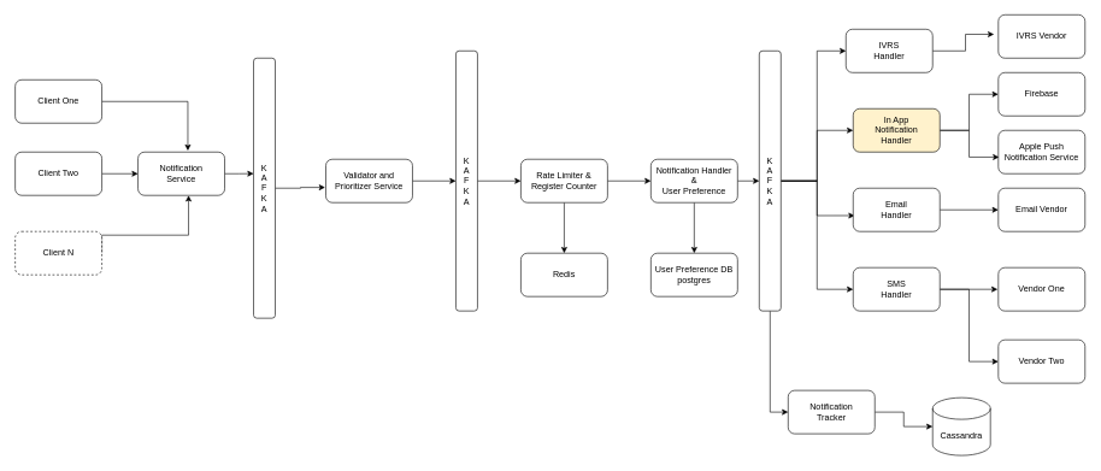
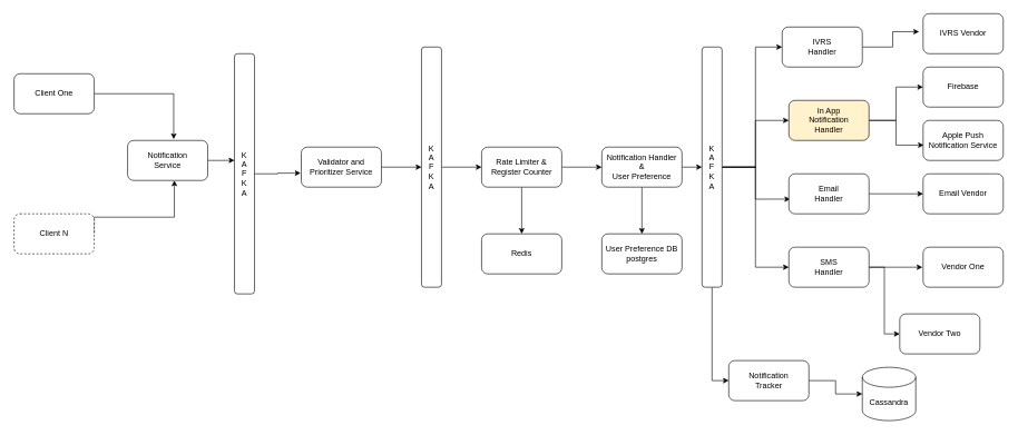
  <mxCell id="0" />
  <mxCell id="1" parent="0" />
  <mxCell id="2" style="edgeStyle=orthogonalEdgeStyle;rounded=0;orthogonalLoop=1;jettySize=auto;html=1;exitX=1;exitY=0.5;exitDx=0;exitDy=0;entryX=0.575;entryY=-0.033;entryDx=0;entryDy=0;entryPerimeter=0;" edge="1" parent="1" source="3" target="9"><mxGeometry relative="1" as="geometry" /></mxCell>
  <mxCell id="3" value="Client One" style="rounded=1;whiteSpace=wrap;html=1;" vertex="1" parent="1"><mxGeometry x="20" y="110" width="120" height="60" as="geometry" /></mxCell>
- <mxCell id="4" style="edgeStyle=orthogonalEdgeStyle;rounded=0;orthogonalLoop=1;jettySize=auto;html=1;exitX=1;exitY=0.5;exitDx=0;exitDy=0;entryX=0;entryY=0.5;entryDx=0;entryDy=0;" edge="1" parent="1" source="5" target="9"><mxGeometry relative="1" as="geometry" /></mxCell>
- <mxCell id="5" value="Client Two" style="rounded=1;whiteSpace=wrap;html=1;" vertex="1" parent="1"><mxGeometry x="20" y="210" width="120" height="60" as="geometry" /></mxCell>
  <mxCell id="6" style="edgeStyle=orthogonalEdgeStyle;rounded=0;orthogonalLoop=1;jettySize=auto;html=1;exitX=1;exitY=0.5;exitDx=0;exitDy=0;" edge="1" parent="1" source="7" target="9"><mxGeometry relative="1" as="geometry"><Array as="points"><mxPoint y="325" x="260" /></Array></mxGeometry></mxCell>
  <mxCell id="7" value="Client N" style="rounded=1;whiteSpace=wrap;html=1;dashed=1;" vertex="1" parent="1"><mxGeometry x="20" y="320" width="120" height="60" as="geometry" /></mxCell>
  <mxCell id="8" style="edgeStyle=orthogonalEdgeStyle;rounded=0;orthogonalLoop=1;jettySize=auto;html=1;exitX=1;exitY=0.5;exitDx=0;exitDy=0;entryX=0;entryY=0.444;entryDx=0;entryDy=0;entryPerimeter=0;" edge="1" parent="1" source="9" target="11"><mxGeometry relative="1" as="geometry" /></mxCell>
  <mxCell id="9" value="Notification &lt;br&gt;Service" style="rounded=1;whiteSpace=wrap;html=1;" vertex="1" parent="1"><mxGeometry x="190" y="210" width="120" height="60" as="geometry" /></mxCell>
  <mxCell id="10" style="edgeStyle=orthogonalEdgeStyle;rounded=0;orthogonalLoop=1;jettySize=auto;html=1;exitX=1;exitY=0.5;exitDx=0;exitDy=0;entryX=-0.008;entryY=0.65;entryDx=0;entryDy=0;entryPerimeter=0;" edge="1" parent="1" source="11" target="13"><mxGeometry relative="1" as="geometry" /></mxCell>
  <mxCell id="11" value="K&lt;br&gt;A&lt;br&gt;F&lt;br&gt;K&lt;br&gt;A" style="rounded=1;whiteSpace=wrap;html=1;" vertex="1" parent="1"><mxGeometry x="350" y="80" width="30" height="360" as="geometry" /></mxCell>
  <mxCell id="12" style="edgeStyle=orthogonalEdgeStyle;rounded=0;orthogonalLoop=1;jettySize=auto;html=1;exitX=1;exitY=0.5;exitDx=0;exitDy=0;entryX=0;entryY=0.5;entryDx=0;entryDy=0;" edge="1" parent="1" source="13" target="15"><mxGeometry relative="1" as="geometry" /></mxCell>
  <mxCell id="13" value="Validator and Prioritizer Service" style="rounded=1;whiteSpace=wrap;html=1;" vertex="1" parent="1"><mxGeometry x="450" y="220" width="120" height="60" as="geometry" /></mxCell>
  <mxCell id="14" style="edgeStyle=orthogonalEdgeStyle;rounded=0;orthogonalLoop=1;jettySize=auto;html=1;exitX=1;exitY=0.5;exitDx=0;exitDy=0;entryX=0;entryY=0.5;entryDx=0;entryDy=0;" edge="1" parent="1" source="15" target="18"><mxGeometry relative="1" as="geometry" /></mxCell>
  <mxCell id="15" value="K&lt;br&gt;A&lt;br&gt;F&lt;br&gt;K&lt;br&gt;A" style="rounded=1;whiteSpace=wrap;html=1;" vertex="1" parent="1"><mxGeometry x="630" y="70" width="30" height="360" as="geometry" /></mxCell>
  <mxCell id="16" style="edgeStyle=orthogonalEdgeStyle;rounded=0;orthogonalLoop=1;jettySize=auto;html=1;exitX=0.5;exitY=1;exitDx=0;exitDy=0;" edge="1" parent="1" source="18" target="19"><mxGeometry relative="1" as="geometry" /></mxCell>
  <mxCell id="17" style="edgeStyle=orthogonalEdgeStyle;rounded=0;orthogonalLoop=1;jettySize=auto;html=1;exitX=1;exitY=0.5;exitDx=0;exitDy=0;entryX=0;entryY=0.5;entryDx=0;entryDy=0;" edge="1" parent="1" source="18" target="22"><mxGeometry relative="1" as="geometry" /></mxCell>
  <mxCell id="18" value="Rate Limiter &amp;amp; Register Counter" style="rounded=1;whiteSpace=wrap;html=1;" vertex="1" parent="1"><mxGeometry x="720" y="220" width="120" height="60" as="geometry" /></mxCell>
  <mxCell id="19" value="Redis" style="rounded=1;whiteSpace=wrap;html=1;" vertex="1" parent="1"><mxGeometry x="720" y="350" width="120" height="60" as="geometry" /></mxCell>
  <mxCell id="20" style="edgeStyle=orthogonalEdgeStyle;rounded=0;orthogonalLoop=1;jettySize=auto;html=1;exitX=0.5;exitY=1;exitDx=0;exitDy=0;entryX=0.5;entryY=0;entryDx=0;entryDy=0;" edge="1" parent="1" source="22" target="23"><mxGeometry relative="1" as="geometry" /></mxCell>
  <mxCell id="21" style="edgeStyle=orthogonalEdgeStyle;rounded=0;orthogonalLoop=1;jettySize=auto;html=1;exitX=1;exitY=0.5;exitDx=0;exitDy=0;entryX=0;entryY=0.5;entryDx=0;entryDy=0;" edge="1" parent="1" source="22" target="29"><mxGeometry relative="1" as="geometry" /></mxCell>
  <mxCell id="22" value="Notification Handler &lt;br&gt;&amp;amp;&lt;br&gt;User Preference" style="rounded=1;whiteSpace=wrap;html=1;" vertex="1" parent="1"><mxGeometry x="900" y="220" width="120" height="60" as="geometry" /></mxCell>
  <mxCell id="23" value="User Preference DB&lt;br&gt;postgres" style="rounded=1;whiteSpace=wrap;html=1;" vertex="1" parent="1"><mxGeometry x="900" y="350" width="120" height="60" as="geometry" /></mxCell>
  <mxCell id="24" style="edgeStyle=orthogonalEdgeStyle;rounded=0;orthogonalLoop=1;jettySize=auto;html=1;exitX=1;exitY=0.5;exitDx=0;exitDy=0;entryX=0;entryY=0.5;entryDx=0;entryDy=0;" edge="1" parent="1" source="29" target="31"><mxGeometry relative="1" as="geometry"><Array as="points"><mxPoint x="1130" y="250" /><mxPoint x="1130" y="70" /></Array></mxGeometry></mxCell>
  <mxCell id="25" style="edgeStyle=orthogonalEdgeStyle;rounded=0;orthogonalLoop=1;jettySize=auto;html=1;exitX=1;exitY=0.5;exitDx=0;exitDy=0;entryX=0;entryY=0.5;entryDx=0;entryDy=0;" edge="1" parent="1" source="29" target="34"><mxGeometry relative="1" as="geometry" /></mxCell>
  <mxCell id="26" style="edgeStyle=orthogonalEdgeStyle;rounded=0;orthogonalLoop=1;jettySize=auto;html=1;exitX=1;exitY=0.5;exitDx=0;exitDy=0;entryX=0.017;entryY=0.633;entryDx=0;entryDy=0;entryPerimeter=0;" edge="1" parent="1" source="29" target="36"><mxGeometry relative="1" as="geometry" /></mxCell>
  <mxCell id="27" style="edgeStyle=orthogonalEdgeStyle;rounded=0;orthogonalLoop=1;jettySize=auto;html=1;exitX=1;exitY=0.5;exitDx=0;exitDy=0;entryX=0;entryY=0.5;entryDx=0;entryDy=0;" edge="1" parent="1" source="29" target="39"><mxGeometry relative="1" as="geometry" /></mxCell>
  <mxCell id="28" style="edgeStyle=orthogonalEdgeStyle;rounded=0;orthogonalLoop=1;jettySize=auto;html=1;exitX=0.5;exitY=1;exitDx=0;exitDy=0;entryX=0;entryY=0.5;entryDx=0;entryDy=0;" edge="1" parent="1" source="29" target="47"><mxGeometry relative="1" as="geometry" /></mxCell>
  <mxCell id="29" value="K&lt;br&gt;A&lt;br&gt;F&lt;br&gt;K&lt;br&gt;A" style="rounded=1;whiteSpace=wrap;html=1;" vertex="1" parent="1"><mxGeometry x="1050" y="70" width="30" height="360" as="geometry" /></mxCell>
  <mxCell id="30" style="edgeStyle=orthogonalEdgeStyle;rounded=0;orthogonalLoop=1;jettySize=auto;html=1;entryX=-0.05;entryY=0.45;entryDx=0;entryDy=0;entryPerimeter=0;" edge="1" parent="1" source="31" target="45"><mxGeometry relative="1" as="geometry" /></mxCell>
  <mxCell id="31" value="IVRS&lt;br&gt;Handler" style="rounded=1;whiteSpace=wrap;html=1;" vertex="1" parent="1"><mxGeometry x="1170" y="40" width="120" height="60" as="geometry" /></mxCell>
  <mxCell id="32" style="edgeStyle=orthogonalEdgeStyle;rounded=0;orthogonalLoop=1;jettySize=auto;html=1;exitX=1;exitY=0.5;exitDx=0;exitDy=0;entryX=0;entryY=0.5;entryDx=0;entryDy=0;" edge="1" parent="1" source="34" target="44"><mxGeometry relative="1" as="geometry" /></mxCell>
  <mxCell id="33" style="edgeStyle=orthogonalEdgeStyle;rounded=0;orthogonalLoop=1;jettySize=auto;html=1;exitX=1;exitY=0.5;exitDx=0;exitDy=0;entryX=0.008;entryY=0.617;entryDx=0;entryDy=0;entryPerimeter=0;" edge="1" parent="1" source="34" target="43"><mxGeometry relative="1" as="geometry" /></mxCell>
  <mxCell id="34" value="In App&lt;br&gt;Notification&lt;br&gt;Handler" style="rounded=1;whiteSpace=wrap;html=1;fillColor=#fff2cc;" vertex="1" parent="1"><mxGeometry x="1180" y="150" width="120" height="60" as="geometry" /></mxCell>
  <mxCell id="35" style="edgeStyle=orthogonalEdgeStyle;rounded=0;orthogonalLoop=1;jettySize=auto;html=1;exitX=1;exitY=0.5;exitDx=0;exitDy=0;entryX=0;entryY=0.5;entryDx=0;entryDy=0;" edge="1" parent="1" source="36" target="42"><mxGeometry relative="1" as="geometry" /></mxCell>
  <mxCell id="36" value="Email&lt;br&gt;Handler" style="rounded=1;whiteSpace=wrap;html=1;" vertex="1" parent="1"><mxGeometry x="1180" y="260" width="120" height="60" as="geometry" /></mxCell>
  <mxCell id="37" style="edgeStyle=orthogonalEdgeStyle;rounded=0;orthogonalLoop=1;jettySize=auto;html=1;exitX=1;exitY=0.5;exitDx=0;exitDy=0;" edge="1" parent="1" source="39"><mxGeometry relative="1" as="geometry"><mxPoint x="1380" y="400" as="targetPoint" /></mxGeometry></mxCell>
  <mxCell id="38" style="edgeStyle=orthogonalEdgeStyle;rounded=0;orthogonalLoop=1;jettySize=auto;html=1;exitX=1;exitY=0.5;exitDx=0;exitDy=0;entryX=0;entryY=0.5;entryDx=0;entryDy=0;" edge="1" parent="1" source="39" target="41"><mxGeometry relative="1" as="geometry" /></mxCell>
  <mxCell id="39" value="SMS&lt;br&gt;Handler" style="rounded=1;whiteSpace=wrap;html=1;" vertex="1" parent="1"><mxGeometry x="1180" y="370" width="120" height="60" as="geometry" /></mxCell>
  <mxCell id="40" value="Vendor One" style="rounded=1;whiteSpace=wrap;html=1;" vertex="1" parent="1"><mxGeometry x="1381" y="370" width="120" height="60" as="geometry" /></mxCell>
- <mxCell id="41" value="Vendor Two" style="rounded=1;whiteSpace=wrap;html=1;" vertex="1" parent="1"><mxGeometry x="1381" y="470" width="120" height="60" as="geometry" /></mxCell>
+ <mxCell id="41" value="Vendor Two" style="rounded=1;whiteSpace=wrap;html=1;" vertex="1" parent="1"><mxGeometry x="1346" y="470" width="120" height="60" as="geometry" /></mxCell>
  <mxCell id="42" value="Email Vendor" style="rounded=1;whiteSpace=wrap;html=1;" vertex="1" parent="1"><mxGeometry x="1381" y="260" width="120" height="60" as="geometry" /></mxCell>
  <mxCell id="43" value="Apple Push Notification Service" style="rounded=1;whiteSpace=wrap;html=1;" vertex="1" parent="1"><mxGeometry x="1381" y="180" width="120" height="60" as="geometry" /></mxCell>
  <mxCell id="44" value="Firebase" style="rounded=1;whiteSpace=wrap;html=1;" vertex="1" parent="1"><mxGeometry x="1381" y="100" width="120" height="60" as="geometry" /></mxCell>
  <mxCell id="45" value="IVRS Vendor" style="rounded=1;whiteSpace=wrap;html=1;" vertex="1" parent="1"><mxGeometry x="1381" y="20" width="120" height="60" as="geometry" /></mxCell>
  <mxCell id="46" style="edgeStyle=orthogonalEdgeStyle;rounded=0;orthogonalLoop=1;jettySize=auto;html=1;exitX=1;exitY=0.5;exitDx=0;exitDy=0;entryX=0;entryY=0.5;entryDx=0;entryDy=0;entryPerimeter=0;" edge="1" parent="1" source="47" target="48"><mxGeometry relative="1" as="geometry" /></mxCell>
  <mxCell id="47" value="Notification&lt;br&gt;Tracker" style="rounded=1;whiteSpace=wrap;html=1;" vertex="1" parent="1"><mxGeometry x="1090" y="540" width="120" height="60" as="geometry" /></mxCell>
  <mxCell id="48" value="Cassandra" style="shape=cylinder3;whiteSpace=wrap;html=1;boundedLbl=1;backgroundOutline=1;size=15;" vertex="1" parent="1"><mxGeometry x="1290" y="550" width="80" height="80" as="geometry" /></mxCell>
